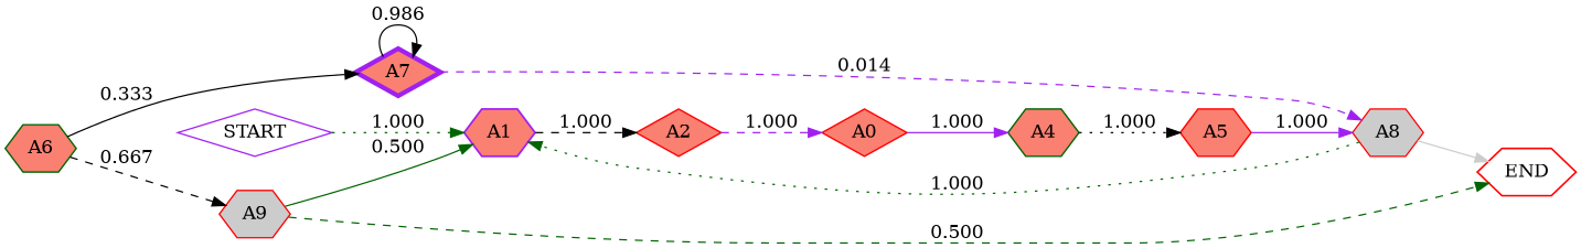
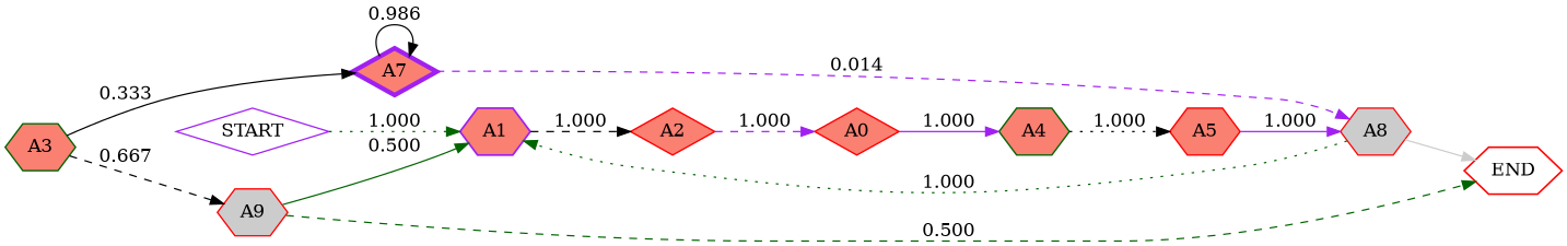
  digraph {
    rankdir=LR
    node [color=red fillcolor="#fa8072" fontcolor=black penwidth=1.1506515920708984 shape=hexagon style=filled]
    edge [color=black fontcolor=black style=dashed weight=1.0]
    START [color=purple fillcolor="#ffffff" penwidth=1.0507581244759914 shape=diamond]
    A1 [color=purple penwidth=1.438314490088623]
    A2 [shape=diamond]
    n4 [label=A0 shape=diamond]
    A4 [color=darkgreen]
    A5
    A8 [fillcolor="#cccccc" penwidth=1.0507581244759914]
-   A6 [color=darkgreen]
+   A6 [color=darkgreen label=A3]
    A7 [color=purple penwidth=3.510129771469689 shape=diamond]
    A9 [fillcolor="#cccccc" penwidth=1.1009733865130413]
    END [fillcolor="#ffffff" penwidth=1.3134476555949892]
    START -> A1 [color=darkgreen label=1.000 style=dotted]
    A1 -> A2 [label=1.000]
    A2 -> n4 [color=purple label=1.000]
    n4 -> A4 [color=purple label=1.000 style=solid]
    A4 -> A5 [label=1.000 style=dotted]
    A5 -> A8 [color=purple label=1.000 style=solid]
    A8 -> A1 [color=darkgreen label=1.000 style=dotted weight=0.001]
    A8 -> END [color="#cccccc" fontcolor="#cccccc" label=" " weight=0.9990000000000001 style=""]
    A6 -> A7 [label=0.333 style=solid weight=0.998003992015968]
    A6 -> A9 [label=0.667 weight=0.0019960079840319347]
    A7 -> A8 [color=purple label=0.014 weight=0.014285714285714209]
    A7 -> A7 [label=0.986 style=solid weight=0.9857142857142858]
    A9 -> A1 [color=darkgreen label=0.500 style=solid weight=0.5]
    A9 -> END [color=darkgreen label=0.500 weight=0.5]
  }
